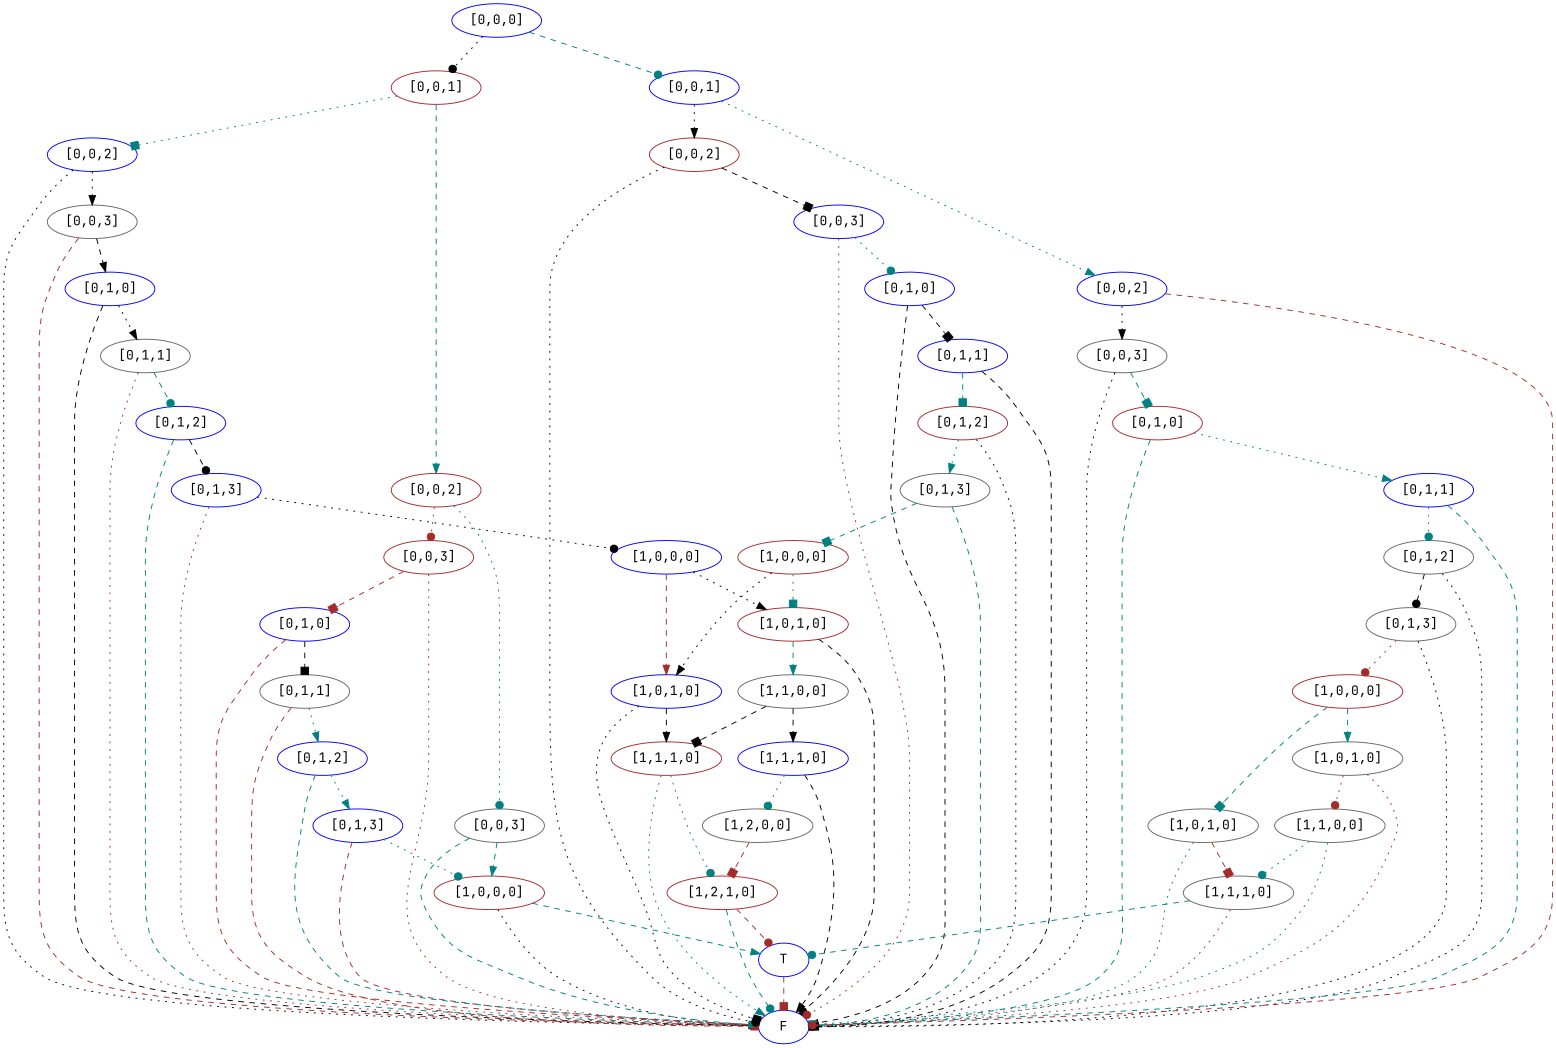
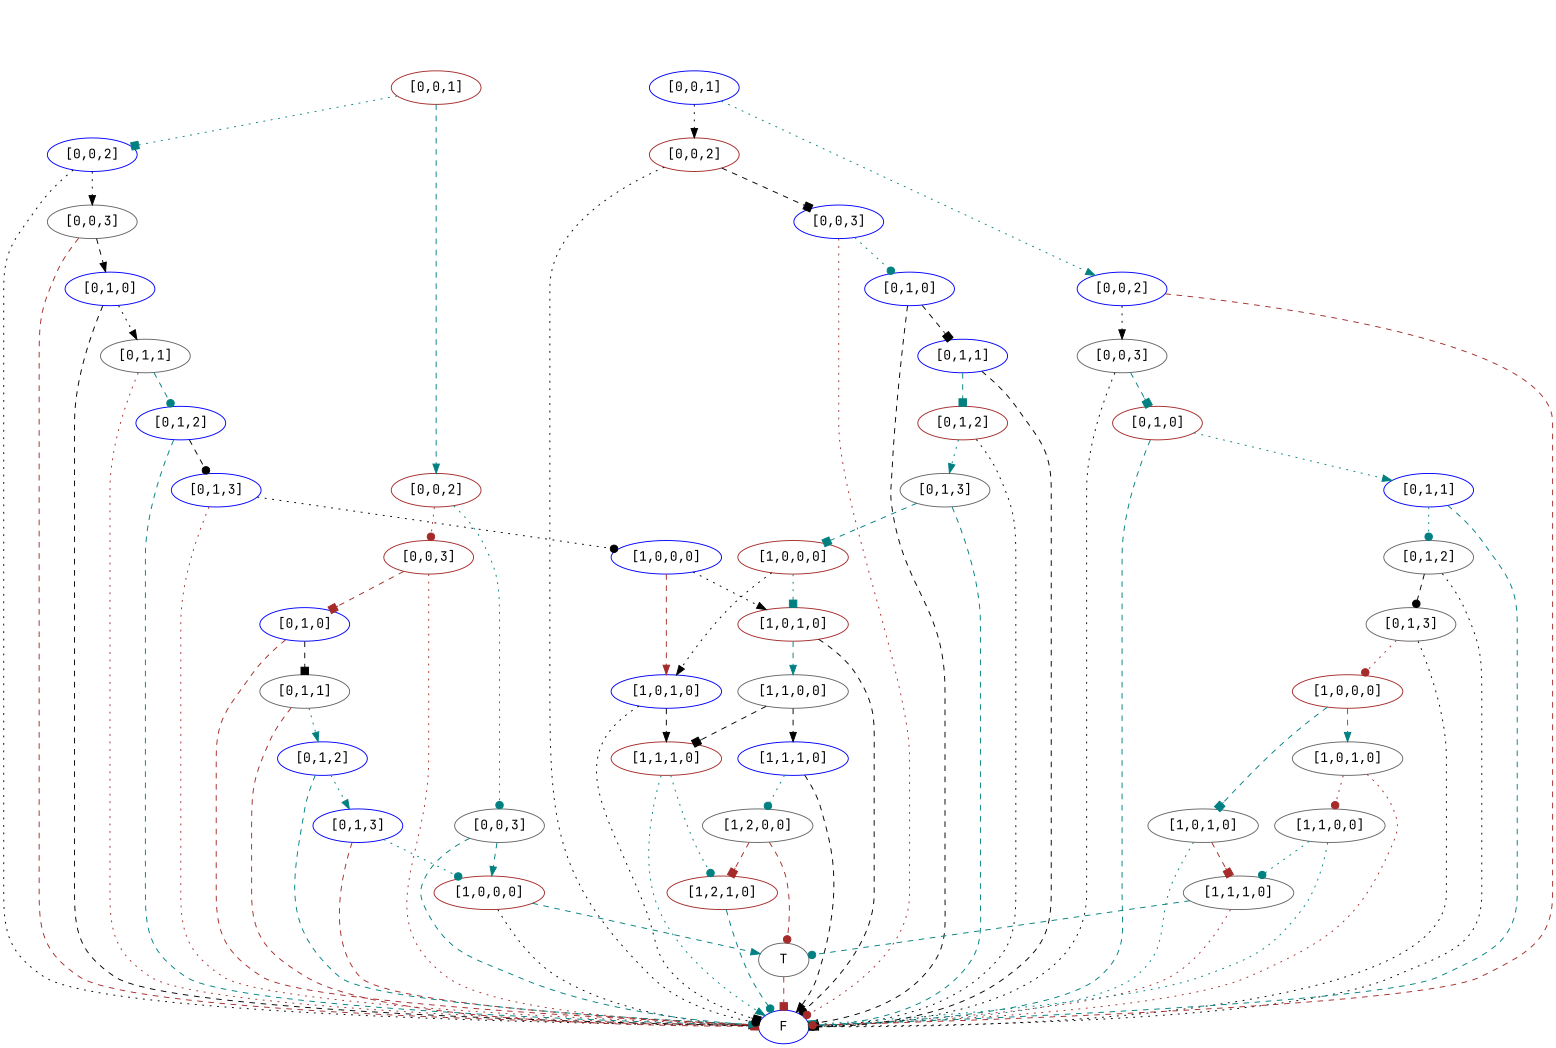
  digraph {
    fontname="JetBrains Mono"
    node [color=blue fontname="JetBrains Mono"]
    edge [arrowhead=normal color=teal fontname="JetBrains Mono" style=dashed]
    n1 [label=F]
-   n2 [label=T]
+   n2 [color=gray40 label=T]
    n3 [color=brown label="[1,2,1,0]"]
    n4 [color=brown label="[1,1,1,0]"]
    n5 [label="[1,0,1,0]"]
    n6 [color=gray40 label="[1,2,0,0]"]
    n7 [label="[1,1,1,0]"]
    n8 [color=gray40 label="[1,1,0,0]"]
    n9 [color=brown label="[1,0,1,0]"]
    n10 [label="[1,0,0,0]"]
    n11 [label="[0,1,3]"]
    n12 [label="[0,1,2]"]
    n13 [color=gray40 label="[0,1,1]"]
    n14 [label="[0,1,0]"]
    n15 [color=gray40 label="[0,0,3]"]
    n16 [label="[0,0,2]"]
    n17 [color=brown label="[1,0,0,0]"]
    n18 [label="[0,1,3]"]
    n19 [label="[0,1,2]"]
    n20 [color=gray40 label="[0,1,1]"]
    n21 [label="[0,1,0]"]
    n22 [color=brown label="[0,0,3]"]
    n23 [color=gray40 label="[0,0,3]"]
    n24 [color=brown label="[0,0,2]"]
    n25 [color=brown label="[0,0,1]"]
    n26 [color=brown label="[1,0,0,0]"]
    n27 [color=gray40 label="[0,1,3]"]
    n28 [color=brown label="[0,1,2]"]
    n29 [label="[0,1,1]"]
    n30 [label="[0,1,0]"]
    n31 [label="[0,0,3]"]
    n32 [color=brown label="[0,0,2]"]
    n33 [color=gray40 label="[1,1,1,0]"]
    n34 [color=gray40 label="[1,0,1,0]"]
    n35 [color=gray40 label="[1,1,0,0]"]
    n36 [color=gray40 label="[1,0,1,0]"]
    n37 [color=brown label="[1,0,0,0]"]
    n38 [color=gray40 label="[0,1,3]"]
    n39 [color=gray40 label="[0,1,2]"]
    n40 [label="[0,1,1]"]
    n41 [color=brown label="[0,1,0]"]
    n42 [color=gray40 label="[0,0,3]"]
    n43 [label="[0,0,2]"]
    n44 [label="[0,0,1]"]
-   n45 [label="[0,0,0]"]
    n2 -> n1 [arrowhead=box color=brown]
    n3 -> n1 [arrowhead=dot]
-   n3 -> n2 [arrowhead=dot color=brown]
+   n6 -> n2 [arrowhead=dot color=brown]
    n4 -> n1 [style=dotted]
    n4 -> n3 [arrowhead=dot style=dotted]
    n5 -> n1 [arrowhead=box color=black style=dotted]
    n5 -> n4 [color=black]
    n6 -> n3 [arrowhead=box color=brown]
    n7 -> n1 [color=black]
    n7 -> n6 [arrowhead=dot style=dotted]
    n8 -> n4 [arrowhead=box color=black]
    n8 -> n7 [color=black]
    n9 -> n1 [arrowhead=dot color=black]
    n9 -> n8
    n10 -> n5 [color=brown]
    n10 -> n9 [color=black style=dotted]
    n11 -> n1 [arrowhead=box color=brown style=dotted]
    n11 -> n10 [arrowhead=dot color=black style=dotted]
    n12 -> n1 [arrowhead=box]
    n12 -> n11 [arrowhead=dot color=black]
    n13 -> n1 [color=brown style=dotted]
    n13 -> n12 [arrowhead=dot]
    n14 -> n1 [color=black]
    n14 -> n13 [color=black style=dotted]
    n15 -> n1 [arrowhead=box color=brown]
    n15 -> n14 [color=black]
    n16 -> n1 [arrowhead=box color=black style=dotted]
    n16 -> n15 [color=black style=dotted]
    n17 -> n1 [arrowhead=dot color=black style=dotted]
    n17 -> n2
    n18 -> n1 [arrowhead=dot color=brown]
    n18 -> n17 [arrowhead=dot style=dotted]
    n19 -> n1
    n19 -> n18 [style=dotted]
    n20 -> n1 [arrowhead=box color=brown]
    n20 -> n19 [style=dotted]
    n21 -> n1 [arrowhead=box color=brown]
    n21 -> n20 [arrowhead=box color=black]
    n22 -> n1 [arrowhead=dot color=brown style=dotted]
    n22 -> n21 [arrowhead=box color=brown]
    n23 -> n1
    n23 -> n17
    n24 -> n22 [arrowhead=dot color=brown style=dotted]
    n24 -> n23 [arrowhead=dot style=dotted]
    n25 -> n16 [arrowhead=box style=dotted]
    n25 -> n24
    n26 -> n5 [color=black style=dotted]
    n26 -> n9 [arrowhead=box style=dotted]
    n27 -> n1 [arrowhead=dot]
    n27 -> n26 [arrowhead=box]
    n28 -> n1 [arrowhead=dot color=black style=dotted]
    n28 -> n27 [style=dotted]
    n29 -> n1 [color=black]
    n29 -> n28 [arrowhead=box]
    n30 -> n1 [color=black]
    n30 -> n29 [arrowhead=box color=black]
    n31 -> n1 [arrowhead=dot color=brown style=dotted]
    n31 -> n30 [arrowhead=dot style=dotted]
    n32 -> n1 [arrowhead=dot color=black style=dotted]
    n32 -> n31 [arrowhead=box color=black]
    n33 -> n1 [arrowhead=dot color=brown style=dotted]
    n33 -> n2 [arrowhead=dot]
    n34 -> n1 [arrowhead=box style=dotted]
    n34 -> n33 [arrowhead=box color=brown]
    n35 -> n1 [arrowhead=box style=dotted]
    n35 -> n33 [arrowhead=dot style=dotted]
    n36 -> n1 [color=brown style=dotted]
    n36 -> n35 [arrowhead=dot color=brown style=dotted]
    n37 -> n34 [arrowhead=box]
    n37 -> n36
    n38 -> n1 [color=black style=dotted]
    n38 -> n37 [arrowhead=dot color=brown style=dotted]
    n39 -> n1 [color=black style=dotted]
    n39 -> n38 [arrowhead=dot color=black]
    n40 -> n1 [arrowhead=box]
    n40 -> n39 [arrowhead=dot style=dotted]
    n41 -> n1 [arrowhead=box]
    n41 -> n40 [style=dotted]
    n42 -> n1 [arrowhead=box color=black style=dotted]
    n42 -> n41 [arrowhead=box]
    n43 -> n1 [arrowhead=dot color=brown]
    n43 -> n42 [color=black style=dotted]
    n44 -> n32 [color=black style=dotted]
    n44 -> n43 [style=dotted]
-   n45 -> n25 [arrowhead=dot color=black style=dotted]
-   n45 -> n44 [arrowhead=dot]
  }
